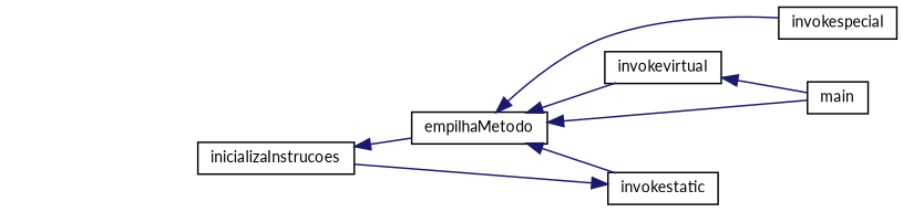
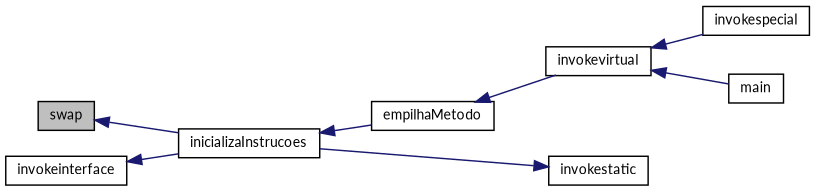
  digraph {
    fontname=Lato
    rankdir=LR
    node [color=black fillcolor=white fontname=Lato fontsize=10 shape=record style=filled]
    edge [color=midnightblue dir=back fontname=Lato fontsize=10 labelfontname=Helvetica labelfontsize=10 style=solid]
+   n1 [fillcolor=grey75 fontcolor=black height=0.2 label=swap width=0.4]
    n2 [height=0.2 label=inicializaInstrucoes width=0.4]
    n3 [height=0.2 label=empilhaMetodo width=0.4]
    n4 [height=0.2 label=invokevirtual width=0.4]
    n5 [height=0.2 label=invokespecial width=0.4]
    n6 [height=0.2 label=invokestatic width=0.4]
    n7 [height=0.2 label=main width=0.4]
+   n8 [height=0.2 label=invokeinterface width=0.4]
+   n1 -> n2
    n2 -> n3
    n3 -> n4
-   n3 -> n5
-   n3 -> n6
-   n3 -> n7
+   n4 -> n5
    n4 -> n7
    n6 -> n2
+   n8 -> n2
  }
